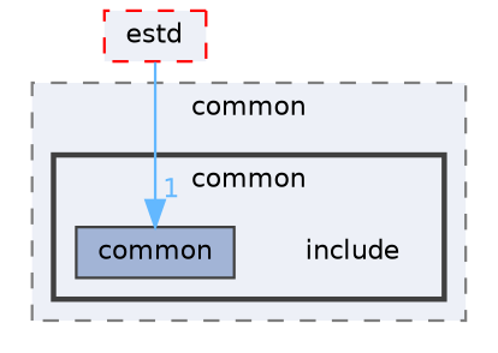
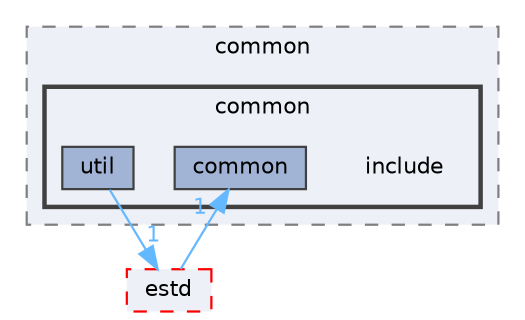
  digraph {
    compound=true
    node [fontname=Helvetica fontsize=10 shape=box color=grey25 fillcolor="#a2b4d6" style=filled]
    edge [color=steelblue1 fontcolor=steelblue1 fontname=Helvetica fontsize=10 headlabel=1 labeldistance=1.5 labelfontname=Helvetica labelfontsize=10]
    n1 [height=0.2 label=include shape=plaintext width=0.4 color="" fillcolor="" style=""]
    n2 [height=0.2 label=common width=0.4]
+   n3 [height=0.2 label=util width=0.4]
    n4 [color=red fillcolor="#edf0f7" height=0.2 label=estd style="filled,dashed" width=0.4]
    subgraph cluster_1 {
      bgcolor="#edf0f7"
      fontname=Helvetica
      fontsize=10
      label=common
      pencolor=grey50
      style="filled,dashed"
      subgraph cluster_2 {
        bgcolor="#edf0f7"
        fontname=Helvetica
        fontsize=10
        label=common
        pencolor=grey25
        style="filled,bold"
        n1
        n2
+       n3
      }
    }
+   n3 -> n4
    n4 -> n2
  }
